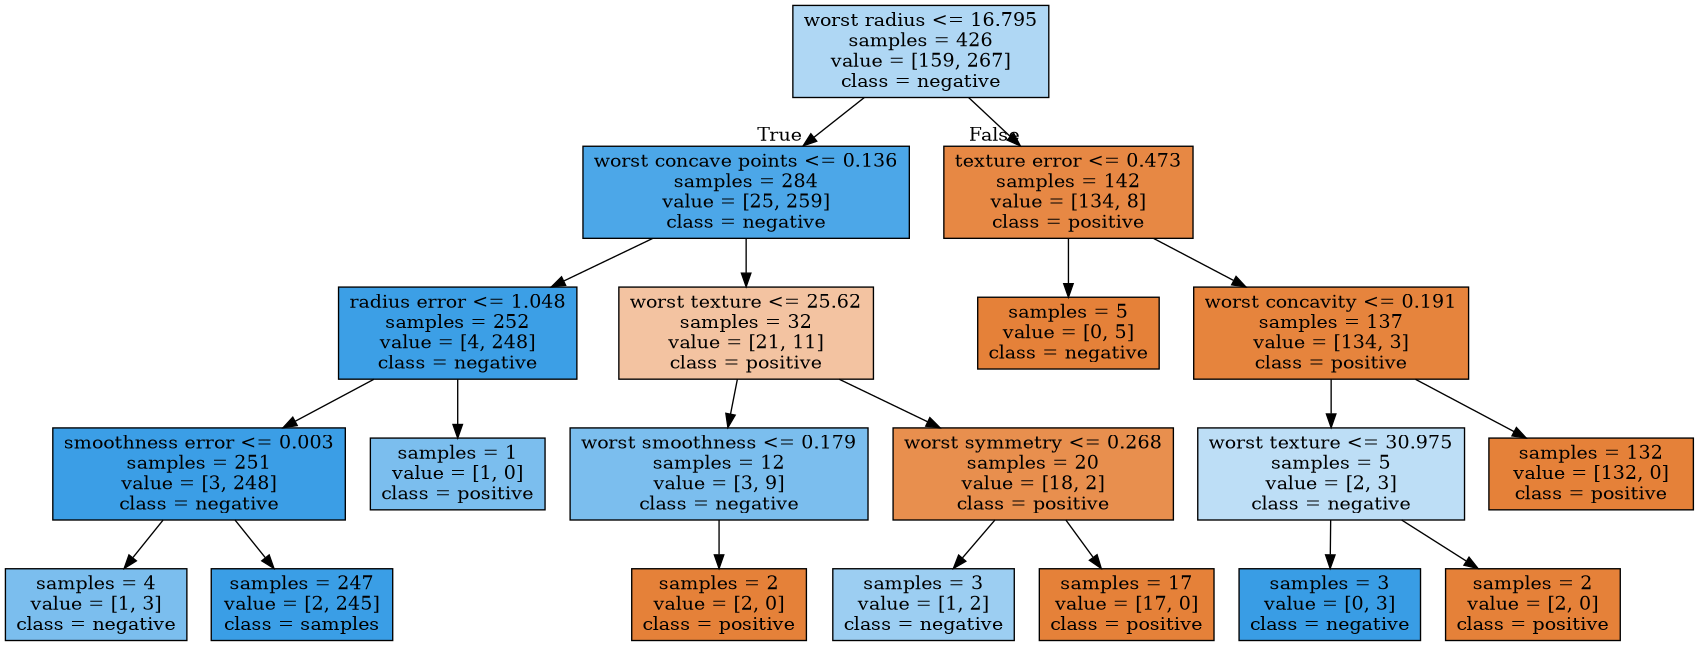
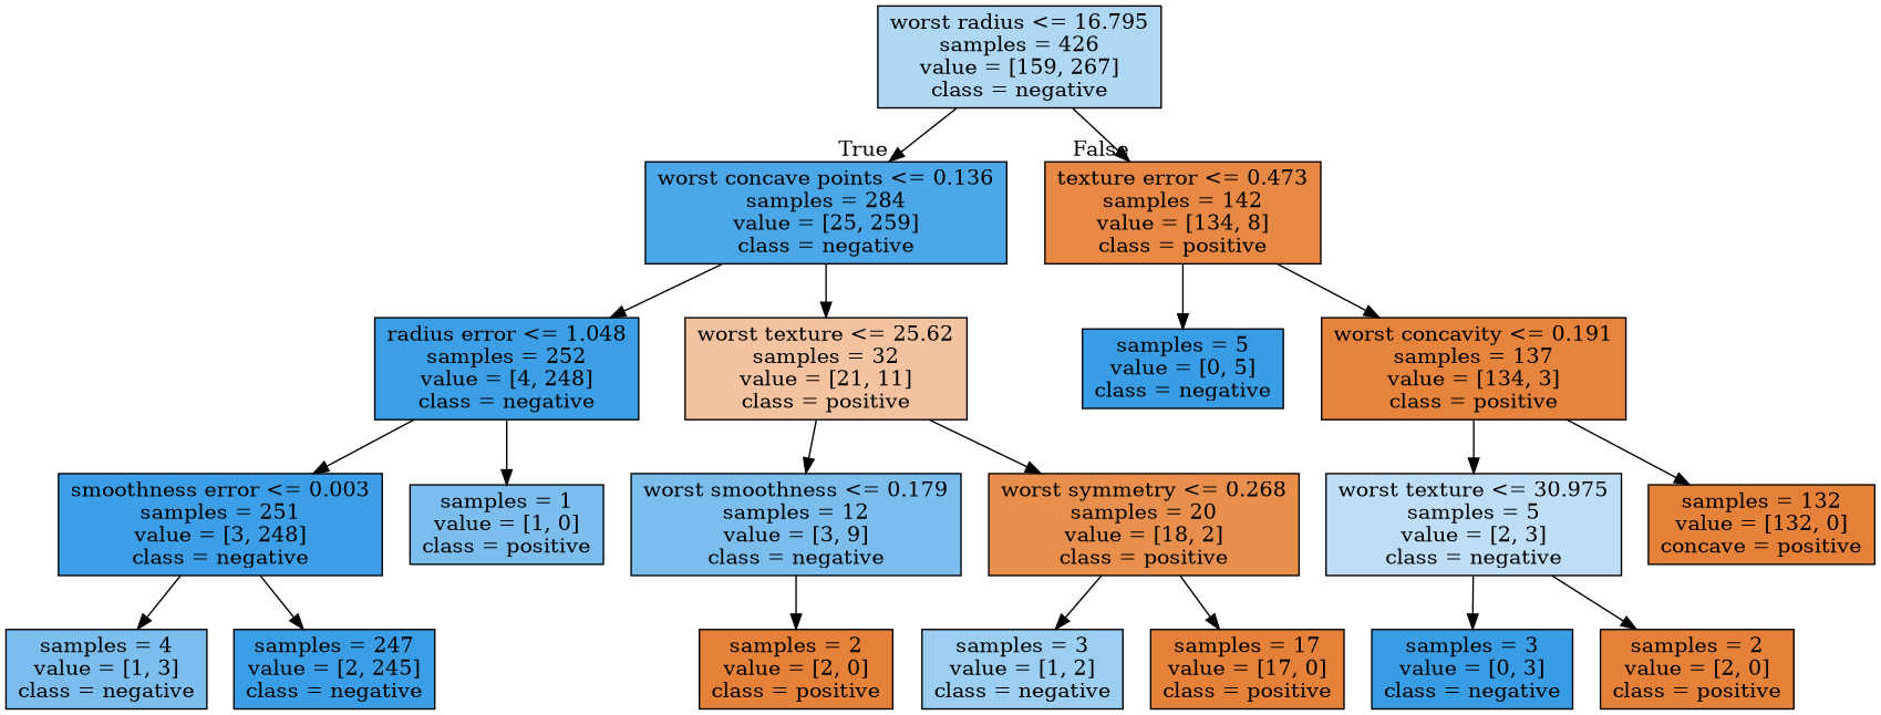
  digraph {
    node [color=black fillcolor="#e58139ff" shape=box style=filled]
    n1 [fillcolor="#399de567" label="worst radius <= 16.795\nsamples = 426\nvalue = [159, 267]\nclass = negative"]
    n2 [fillcolor="#399de5e6" label="worst concave points <= 0.136\nsamples = 284\nvalue = [25, 259]\nclass = negative"]
    n3 [fillcolor="#e58139f0" label="texture error <= 0.473\nsamples = 142\nvalue = [134, 8]\nclass = positive"]
    n4 [fillcolor="#399de5fb" label="radius error <= 1.048\nsamples = 252\nvalue = [4, 248]\nclass = negative"]
    n5 [fillcolor="#e5813979" label="worst texture <= 25.62\nsamples = 32\nvalue = [21, 11]\nclass = positive"]
-   n6 [label="samples = 5\nvalue = [0, 5]\nclass = negative"]
+   n6 [fillcolor="#399de5ff" label="samples = 5\nvalue = [0, 5]\nclass = negative"]
    n7 [fillcolor="#e58139f9" label="worst concavity <= 0.191\nsamples = 137\nvalue = [134, 3]\nclass = positive"]
    n8 [fillcolor="#399de5fc" label="smoothness error <= 0.003\nsamples = 251\nvalue = [3, 248]\nclass = negative"]
    n9 [fillcolor="#399de5aa" label="samples = 1\nvalue = [1, 0]\nclass = positive"]
    n10 [fillcolor="#399de5aa" label="worst smoothness <= 0.179\nsamples = 12\nvalue = [3, 9]\nclass = negative"]
    n11 [fillcolor="#e58139e3" label="worst symmetry <= 0.268\nsamples = 20\nvalue = [18, 2]\nclass = positive"]
    n12 [fillcolor="#399de5aa" label="samples = 4\nvalue = [1, 3]\nclass = negative"]
-   n13 [fillcolor="#399de5fd" label="samples = 247\nvalue = [2, 245]\nclass = samples"]
+   n13 [fillcolor="#399de5fd" label="samples = 247\nvalue = [2, 245]\nclass = negative"]
    n14 [label="samples = 2\nvalue = [2, 0]\nclass = positive"]
    n15 [fillcolor="#399de57f" label="samples = 3\nvalue = [1, 2]\nclass = negative"]
    n16 [label="samples = 17\nvalue = [17, 0]\nclass = positive"]
    n17 [fillcolor="#399de555" label="worst texture <= 30.975\nsamples = 5\nvalue = [2, 3]\nclass = negative"]
-   n18 [label="samples = 132\nvalue = [132, 0]\nclass = positive"]
+   n18 [label="samples = 132\nvalue = [132, 0]\nconcave = positive"]
    n19 [fillcolor="#399de5ff" label="samples = 3\nvalue = [0, 3]\nclass = negative"]
    n20 [label="samples = 2\nvalue = [2, 0]\nclass = positive"]
    n1 -> n2 [headlabel=True labelangle=45 labeldistance=2.5]
    n1 -> n3 [headlabel=False labelangle=-45 labeldistance=2.5]
    n2 -> n4
    n2 -> n5
    n3 -> n6
    n3 -> n7
    n4 -> n8
    n4 -> n9
    n5 -> n10
    n5 -> n11
    n7 -> n17
    n7 -> n18
    n8 -> n12
    n8 -> n13
    n10 -> n14
    n11 -> n15
    n11 -> n16
    n17 -> n19
    n17 -> n20
  }
